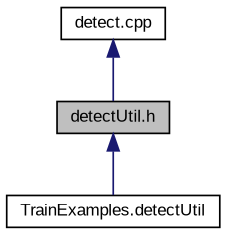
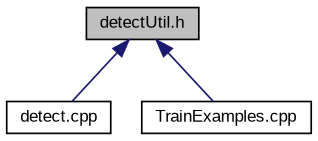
  digraph {
    fontname="Liberation Sans"
    node [color=black fillcolor=white fontname="Liberation Sans" fontsize=10 shape=record style=filled]
    edge [color=midnightblue dir=back fontname="Liberation Sans" fontsize=10 labelfontname=Helvetica labelfontsize=10 style=solid]
    n1 [fillcolor=grey75 fontcolor=black height=0.2 label="detectUtil.h" width=0.4]
    n2 [height=0.2 label="detect.cpp" width=0.4]
-   n3 [height=0.2 label="TrainExamples.detectUtil" width=0.4]
-   n2 -> n1
+   n3 [height=0.2 label="TrainExamples.cpp" width=0.4]
+   n1 -> n2
    n1 -> n3
  }
